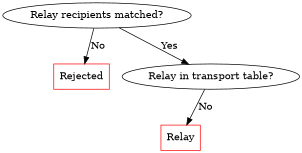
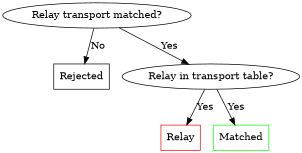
  digraph {
    fontname="DejaVu Serif"
    node [fontname="DejaVu Serif" shape=box]
    edge [fontname="DejaVu Serif"]
-   Rejected [color=Red]
-   "Relay recipients matched?" [shape=""]
+   Rejected [color=black]
+   "Relay recipients matched?" [label="Relay transport matched?" shape=""]
    n3 [label="Relay in transport table?" shape=""]
    n4 [color=Red label=Relay]
+   Matched [color=Green]
    "Relay recipients matched?" -> Rejected [label=No]
    "Relay recipients matched?" -> n3 [label=Yes]
-   n3 -> n4 [label=No]
+   n3 -> n4 [label=Yes]
+   n3 -> Matched [label=Yes]
  }
